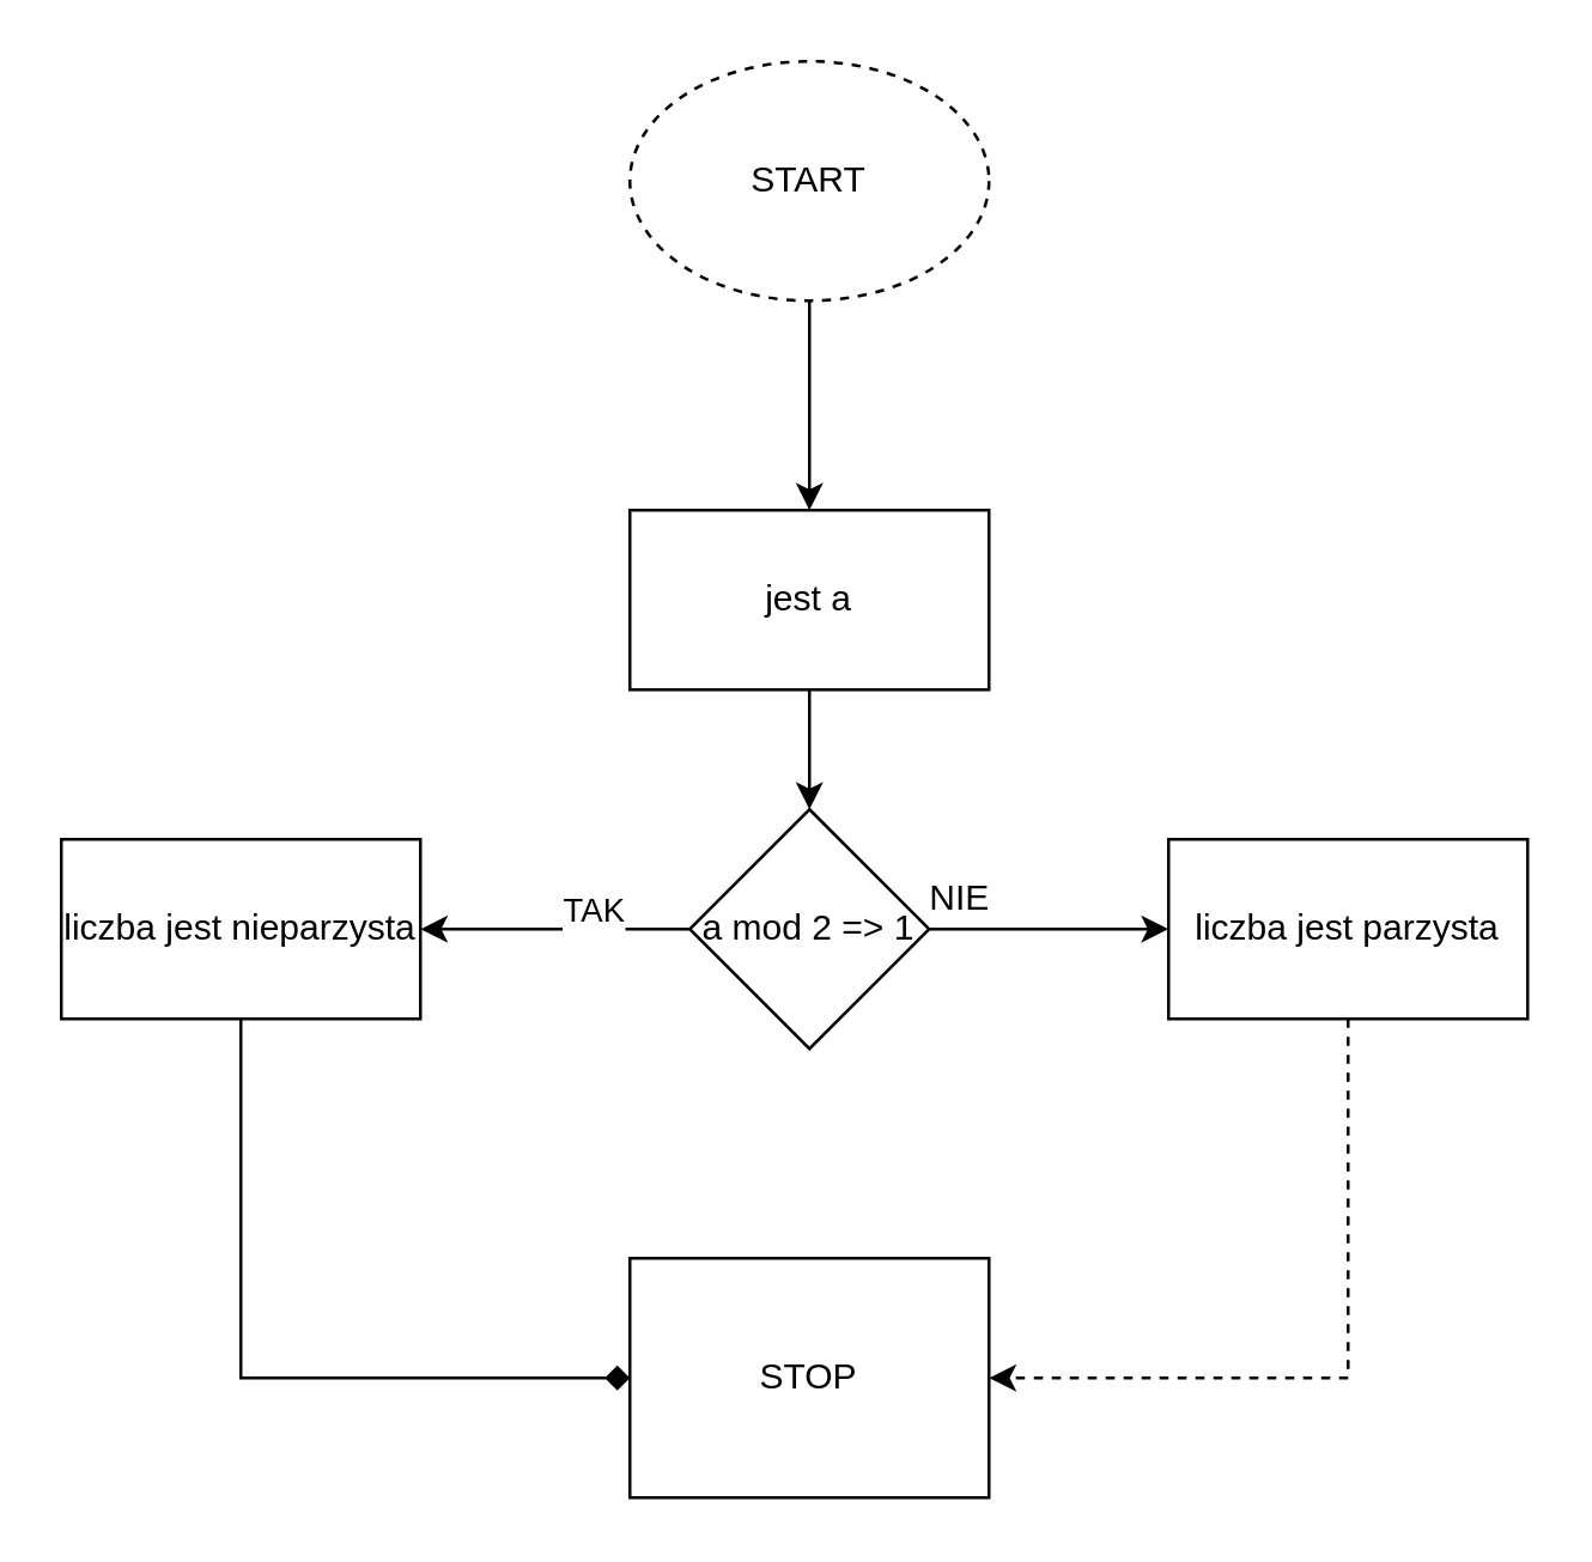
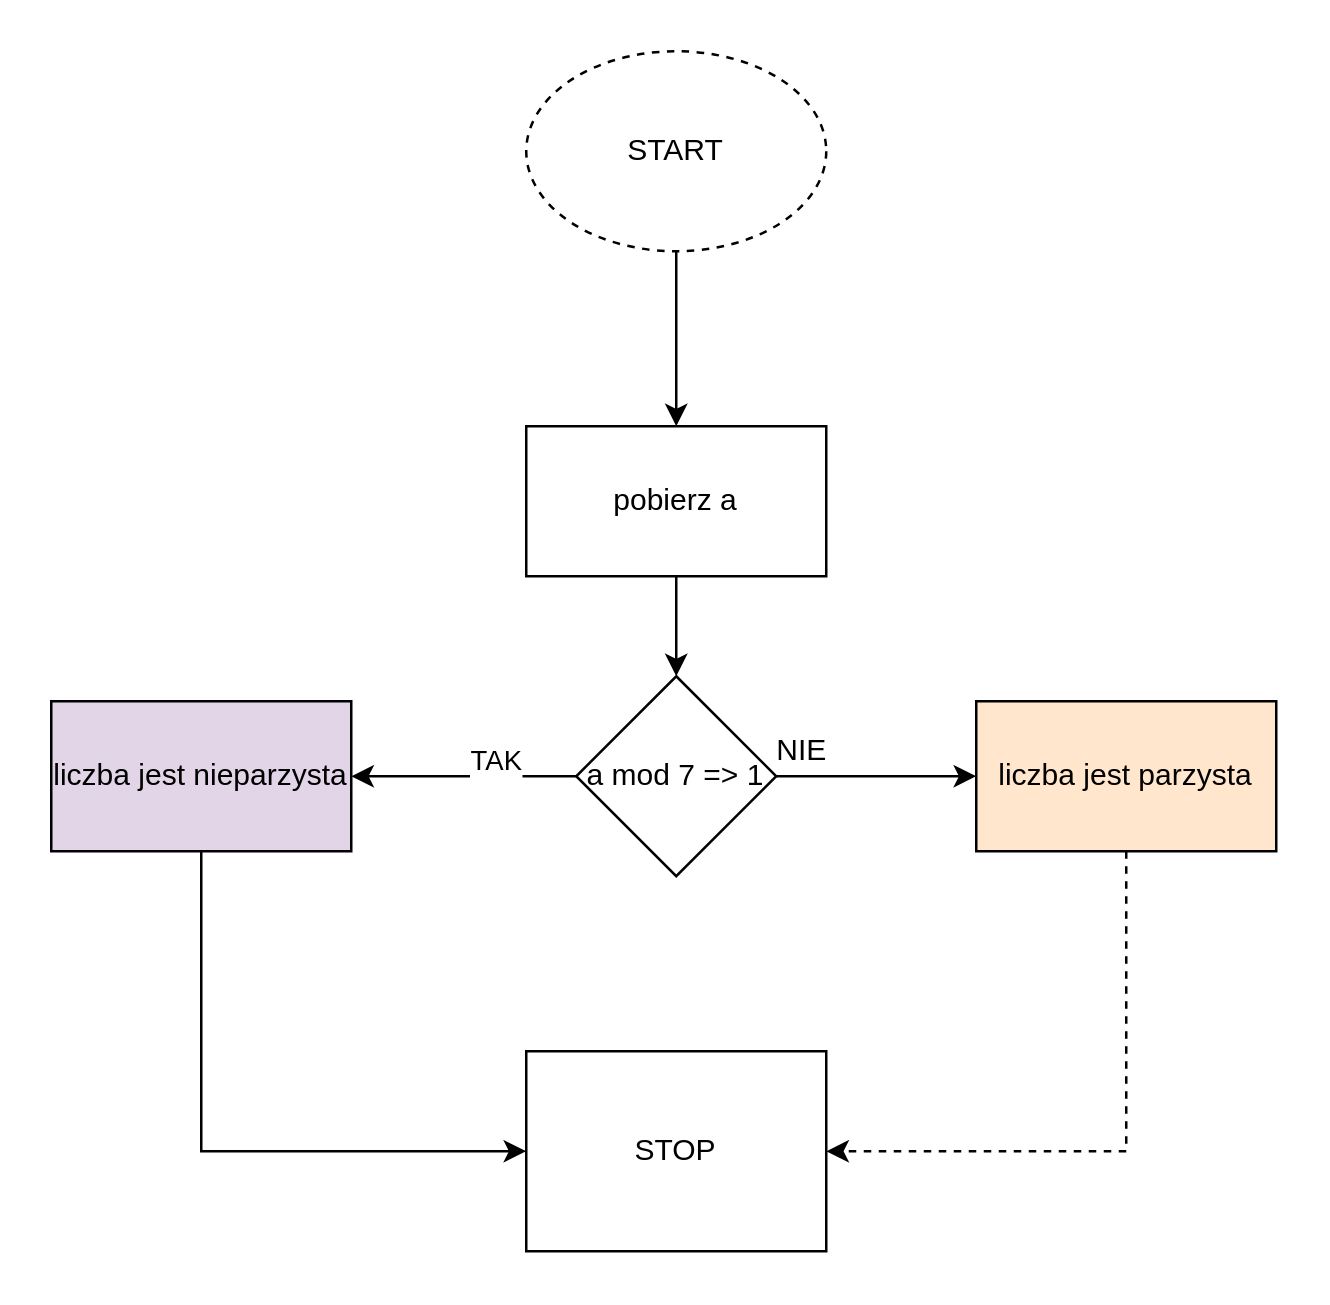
  <mxCell id="0" />
  <mxCell id="1" parent="0" />
  <mxCell id="2" style="edgeStyle=orthogonalEdgeStyle;rounded=0;orthogonalLoop=1;jettySize=auto;html=1;exitX=0.5;exitY=1;exitDx=0;exitDy=0;" edge="1" parent="1" source="3"><mxGeometry relative="1" as="geometry"><mxPoint x="270" y="170" as="targetPoint" /></mxGeometry></mxCell>
  <mxCell id="3" value="START" style="ellipse;whiteSpace=wrap;html=1;dashed=1;" vertex="1" parent="1"><mxGeometry x="210" y="20" width="120" height="80" as="geometry" /></mxCell>
  <mxCell id="4" style="edgeStyle=orthogonalEdgeStyle;rounded=0;orthogonalLoop=1;jettySize=auto;html=1;exitX=0.5;exitY=1;exitDx=0;exitDy=0;" edge="1" parent="1" source="5"><mxGeometry relative="1" as="geometry"><mxPoint x="270" y="270" as="targetPoint" /></mxGeometry></mxCell>
- <mxCell id="5" value="jest a" style="rounded=0;whiteSpace=wrap;html=1;" vertex="1" parent="1"><mxGeometry x="210" y="170" width="120" height="60" as="geometry" /></mxCell>
+ <mxCell id="5" value="pobierz a" style="rounded=0;whiteSpace=wrap;html=1;" vertex="1" parent="1"><mxGeometry x="210" y="170" width="120" height="60" as="geometry" /></mxCell>
  <mxCell id="6" style="edgeStyle=orthogonalEdgeStyle;rounded=0;orthogonalLoop=1;jettySize=auto;html=1;exitX=1;exitY=0.5;exitDx=0;exitDy=0;" edge="1" parent="1" source="9"><mxGeometry relative="1" as="geometry"><mxPoint x="390" y="310" as="targetPoint" /></mxGeometry></mxCell>
  <mxCell id="7" style="edgeStyle=orthogonalEdgeStyle;rounded=0;orthogonalLoop=1;jettySize=auto;html=1;exitX=0;exitY=0.5;exitDx=0;exitDy=0;" edge="1" parent="1" source="9"><mxGeometry relative="1" as="geometry"><mxPoint x="140" y="310" as="targetPoint" /></mxGeometry></mxCell>
  <mxCell id="8" value="&lt;div&gt;TAK&lt;/div&gt;&lt;div&gt;&lt;br&gt;&lt;/div&gt;" style="edgeLabel;html=1;align=center;verticalAlign=middle;resizable=0;points=[];" vertex="1" connectable="0" parent="7"><mxGeometry x="-0.267" relative="1" as="geometry"><mxPoint as="offset" /></mxGeometry></mxCell>
- <mxCell id="9" value="a mod 2 =&amp;gt; 1" style="rhombus;whiteSpace=wrap;html=1;" vertex="1" parent="1"><mxGeometry x="230" y="270" width="80" height="80" as="geometry" /></mxCell>
+ <mxCell id="9" value="a mod 7 =&amp;gt; 1" style="rhombus;whiteSpace=wrap;html=1;" vertex="1" parent="1"><mxGeometry x="230" y="270" width="80" height="80" as="geometry" /></mxCell>
  <mxCell id="10" value="&lt;div&gt;NIE&lt;/div&gt;" style="text;html=1;align=center;verticalAlign=middle;resizable=0;points=[];autosize=1;strokeColor=none;fillColor=none;" vertex="1" parent="1"><mxGeometry x="300" y="285" width="40" height="30" as="geometry" /></mxCell>
  <mxCell id="11" style="edgeStyle=orthogonalEdgeStyle;rounded=0;orthogonalLoop=1;jettySize=auto;html=1;exitX=0.5;exitY=1;exitDx=0;exitDy=0;entryX=1;entryY=0.5;entryDx=0;entryDy=0;dashed=1;" edge="1" parent="1" source="12" target="15"><mxGeometry relative="1" as="geometry" /></mxCell>
- <mxCell id="12" value="liczba jest parzysta" style="rounded=0;whiteSpace=wrap;html=1;" vertex="1" parent="1"><mxGeometry x="390" y="280" width="120" height="60" as="geometry" /></mxCell>
- <mxCell id="13" style="edgeStyle=orthogonalEdgeStyle;rounded=0;orthogonalLoop=1;jettySize=auto;html=1;exitX=0.5;exitY=1;exitDx=0;exitDy=0;entryX=0;entryY=0.5;entryDx=0;entryDy=0;endArrow=diamond;" edge="1" parent="1" source="14" target="15"><mxGeometry relative="1" as="geometry" /></mxCell>
- <mxCell id="14" value="liczba jest nieparzysta" style="rounded=0;whiteSpace=wrap;html=1;" vertex="1" parent="1"><mxGeometry x="20" y="280" width="120" height="60" as="geometry" /></mxCell>
+ <mxCell id="12" value="liczba jest parzysta" style="rounded=0;whiteSpace=wrap;html=1;fillColor=#ffe6cc;" vertex="1" parent="1"><mxGeometry x="390" y="280" width="120" height="60" as="geometry" /></mxCell>
+ <mxCell id="13" style="edgeStyle=orthogonalEdgeStyle;rounded=0;orthogonalLoop=1;jettySize=auto;html=1;exitX=0.5;exitY=1;exitDx=0;exitDy=0;entryX=0;entryY=0.5;entryDx=0;entryDy=0;" edge="1" parent="1" source="14" target="15"><mxGeometry relative="1" as="geometry" /></mxCell>
+ <mxCell id="14" value="liczba jest nieparzysta" style="rounded=0;whiteSpace=wrap;html=1;fillColor=#e1d5e7;" vertex="1" parent="1"><mxGeometry x="20" y="280" width="120" height="60" as="geometry" /></mxCell>
  <mxCell id="15" value="STOP" style="whiteSpace=wrap;html=1;rounded=0;" vertex="1" parent="1"><mxGeometry x="210" y="420" width="120" height="80" as="geometry" /></mxCell>
